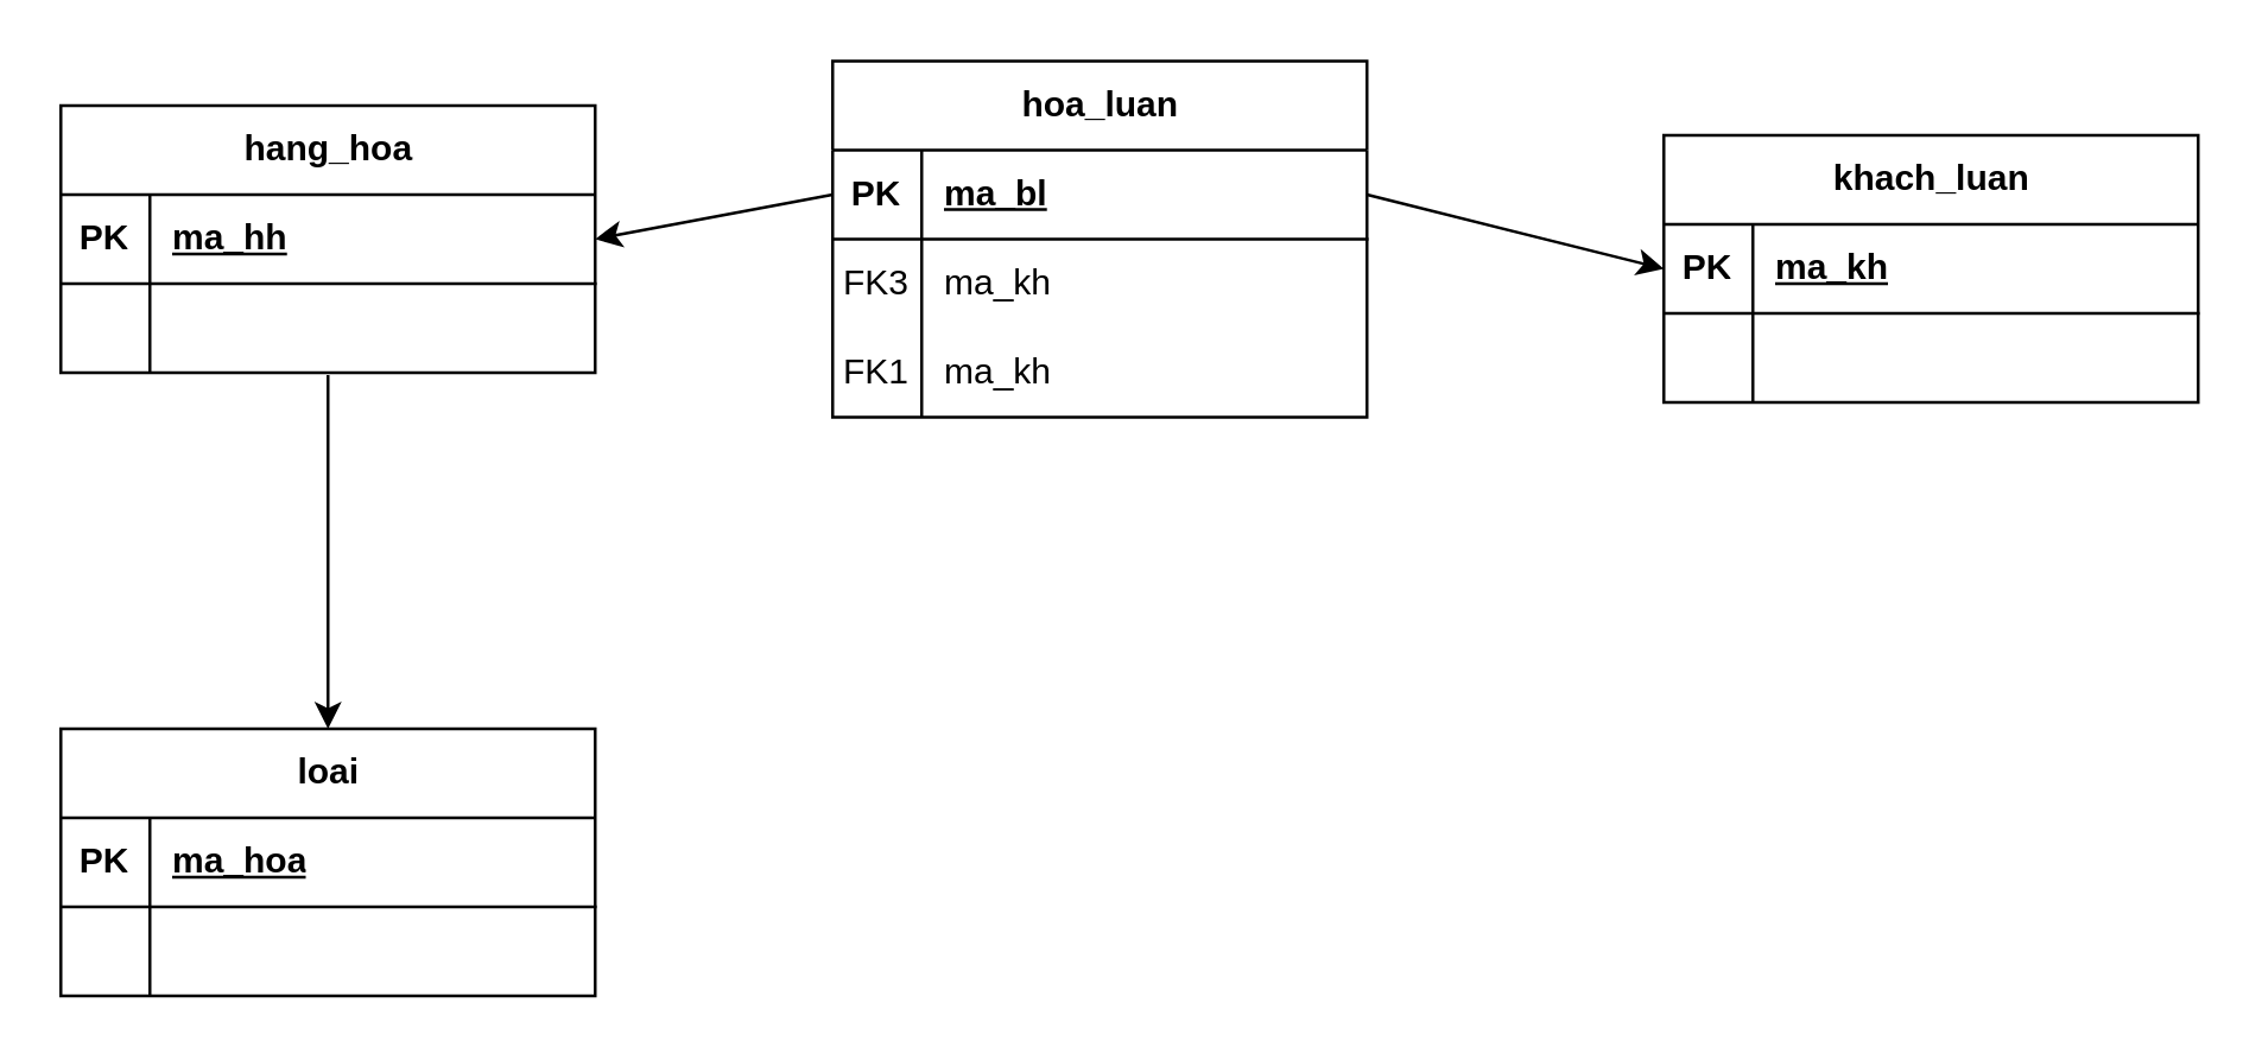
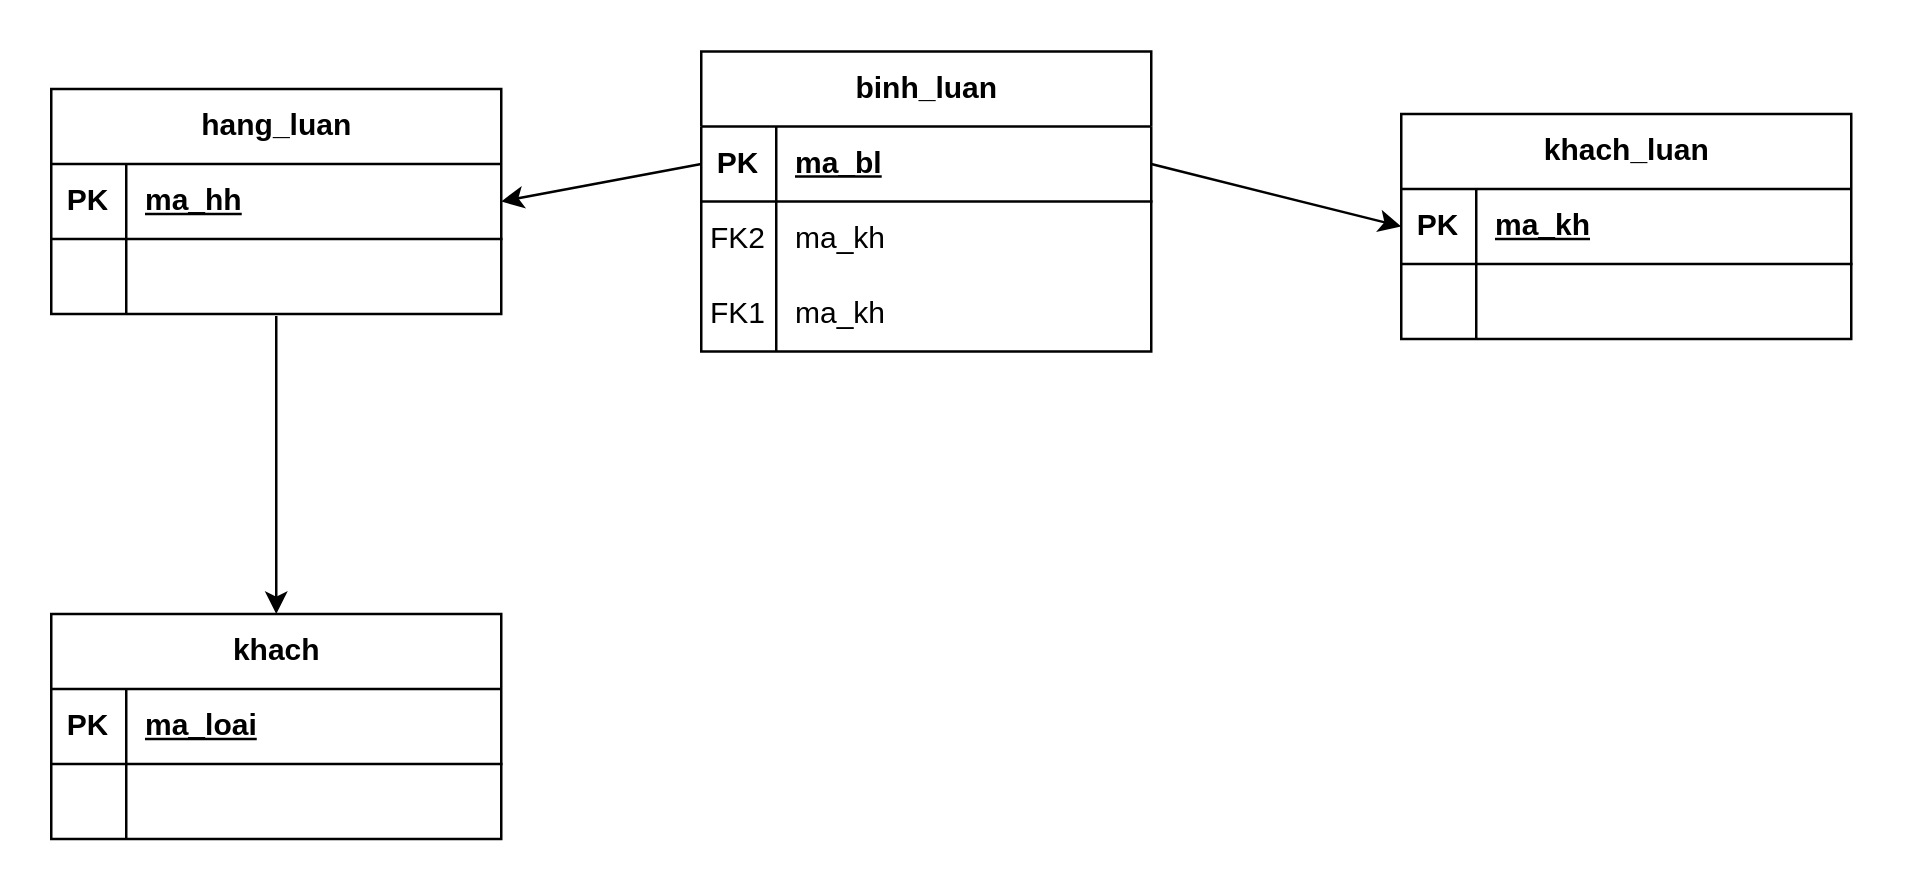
  <mxCell id="0" />
  <mxCell id="1" parent="0" />
- <mxCell id="2" value="loai" style="shape=table;startSize=30;container=1;collapsible=1;childLayout=tableLayout;fixedRows=1;rowLines=0;fontStyle=1;align=center;resizeLast=1;html=1;" vertex="1" parent="1"><mxGeometry x="20" y="245" width="180" height="90" as="geometry" /></mxCell>
+ <mxCell id="2" value="khach" style="shape=table;startSize=30;container=1;collapsible=1;childLayout=tableLayout;fixedRows=1;rowLines=0;fontStyle=1;align=center;resizeLast=1;html=1;" vertex="1" parent="1"><mxGeometry x="20" y="245" width="180" height="90" as="geometry" /></mxCell>
  <mxCell id="3" value="" style="shape=tableRow;horizontal=0;startSize=0;swimlaneHead=0;swimlaneBody=0;fillColor=none;collapsible=0;dropTarget=0;points=[[0,0.5],[1,0.5]];portConstraint=eastwest;top=0;left=0;right=0;bottom=1;" vertex="1" parent="2"><mxGeometry y="30" width="180" height="30" as="geometry" /></mxCell>
  <mxCell id="4" value="PK" style="shape=partialRectangle;connectable=0;fillColor=none;top=0;left=0;bottom=0;right=0;fontStyle=1;overflow=hidden;whiteSpace=wrap;html=1;" vertex="1" parent="3"><mxGeometry width="30" height="30" as="geometry"><mxRectangle width="30" height="30" as="alternateBounds" /></mxGeometry></mxCell>
- <mxCell id="5" value="ma_hoa" style="shape=partialRectangle;connectable=0;fillColor=none;top=0;left=0;bottom=0;right=0;align=left;spacingLeft=6;fontStyle=5;overflow=hidden;whiteSpace=wrap;html=1;" vertex="1" parent="3"><mxGeometry x="30" width="150" height="30" as="geometry"><mxRectangle width="150" height="30" as="alternateBounds" /></mxGeometry></mxCell>
+ <mxCell id="5" value="ma_loai" style="shape=partialRectangle;connectable=0;fillColor=none;top=0;left=0;bottom=0;right=0;align=left;spacingLeft=6;fontStyle=5;overflow=hidden;whiteSpace=wrap;html=1;" vertex="1" parent="3"><mxGeometry x="30" width="150" height="30" as="geometry"><mxRectangle width="150" height="30" as="alternateBounds" /></mxGeometry></mxCell>
  <mxCell id="6" value="" style="shape=tableRow;horizontal=0;startSize=0;swimlaneHead=0;swimlaneBody=0;fillColor=none;collapsible=0;dropTarget=0;points=[[0,0.5],[1,0.5]];portConstraint=eastwest;top=0;left=0;right=0;bottom=0;" vertex="1" parent="2"><mxGeometry y="60" width="180" height="30" as="geometry" /></mxCell>
  <mxCell id="7" value="" style="shape=partialRectangle;connectable=0;fillColor=none;top=0;left=0;bottom=0;right=0;editable=1;overflow=hidden;whiteSpace=wrap;html=1;" vertex="1" parent="6"><mxGeometry width="30" height="30" as="geometry"><mxRectangle width="30" height="30" as="alternateBounds" /></mxGeometry></mxCell>
  <mxCell id="8" value="" style="shape=partialRectangle;connectable=0;fillColor=none;top=0;left=0;bottom=0;right=0;align=left;spacingLeft=6;overflow=hidden;whiteSpace=wrap;html=1;" vertex="1" parent="6"><mxGeometry x="30" width="150" height="30" as="geometry"><mxRectangle width="150" height="30" as="alternateBounds" /></mxGeometry></mxCell>
- <mxCell id="9" value="hang_hoa" style="shape=table;startSize=30;container=1;collapsible=1;childLayout=tableLayout;fixedRows=1;rowLines=0;fontStyle=1;align=center;resizeLast=1;html=1;" vertex="1" parent="1"><mxGeometry x="20" y="35" width="180" height="90" as="geometry" /></mxCell>
+ <mxCell id="9" value="hang_luan" style="shape=table;startSize=30;container=1;collapsible=1;childLayout=tableLayout;fixedRows=1;rowLines=0;fontStyle=1;align=center;resizeLast=1;html=1;" vertex="1" parent="1"><mxGeometry x="20" y="35" width="180" height="90" as="geometry" /></mxCell>
  <mxCell id="10" value="" style="shape=tableRow;horizontal=0;startSize=0;swimlaneHead=0;swimlaneBody=0;fillColor=none;collapsible=0;dropTarget=0;points=[[0,0.5],[1,0.5]];portConstraint=eastwest;top=0;left=0;right=0;bottom=1;" vertex="1" parent="9"><mxGeometry y="30" width="180" height="30" as="geometry" /></mxCell>
  <mxCell id="11" value="PK" style="shape=partialRectangle;connectable=0;fillColor=none;top=0;left=0;bottom=0;right=0;fontStyle=1;overflow=hidden;whiteSpace=wrap;html=1;" vertex="1" parent="10"><mxGeometry width="30" height="30" as="geometry"><mxRectangle width="30" height="30" as="alternateBounds" /></mxGeometry></mxCell>
  <mxCell id="12" value="ma_hh" style="shape=partialRectangle;connectable=0;fillColor=none;top=0;left=0;bottom=0;right=0;align=left;spacingLeft=6;fontStyle=5;overflow=hidden;whiteSpace=wrap;html=1;" vertex="1" parent="10"><mxGeometry x="30" width="150" height="30" as="geometry"><mxRectangle width="150" height="30" as="alternateBounds" /></mxGeometry></mxCell>
  <mxCell id="13" value="" style="shape=tableRow;horizontal=0;startSize=0;swimlaneHead=0;swimlaneBody=0;fillColor=none;collapsible=0;dropTarget=0;points=[[0,0.5],[1,0.5]];portConstraint=eastwest;top=0;left=0;right=0;bottom=0;" vertex="1" parent="9"><mxGeometry y="60" width="180" height="30" as="geometry" /></mxCell>
  <mxCell id="14" value="" style="shape=partialRectangle;connectable=0;fillColor=none;top=0;left=0;bottom=0;right=0;editable=1;overflow=hidden;whiteSpace=wrap;html=1;" vertex="1" parent="13"><mxGeometry width="30" height="30" as="geometry"><mxRectangle width="30" height="30" as="alternateBounds" /></mxGeometry></mxCell>
  <mxCell id="15" value="" style="shape=partialRectangle;connectable=0;fillColor=none;top=0;left=0;bottom=0;right=0;align=left;spacingLeft=6;overflow=hidden;whiteSpace=wrap;html=1;" vertex="1" parent="13"><mxGeometry x="30" width="150" height="30" as="geometry"><mxRectangle width="150" height="30" as="alternateBounds" /></mxGeometry></mxCell>
  <mxCell id="16" value="khach_luan" style="shape=table;startSize=30;container=1;collapsible=1;childLayout=tableLayout;fixedRows=1;rowLines=0;fontStyle=1;align=center;resizeLast=1;html=1;" vertex="1" parent="1"><mxGeometry x="560" y="45" width="180" height="90" as="geometry" /></mxCell>
  <mxCell id="17" value="" style="shape=tableRow;horizontal=0;startSize=0;swimlaneHead=0;swimlaneBody=0;fillColor=none;collapsible=0;dropTarget=0;points=[[0,0.5],[1,0.5]];portConstraint=eastwest;top=0;left=0;right=0;bottom=1;" vertex="1" parent="16"><mxGeometry y="30" width="180" height="30" as="geometry" /></mxCell>
  <mxCell id="18" value="PK" style="shape=partialRectangle;connectable=0;fillColor=none;top=0;left=0;bottom=0;right=0;fontStyle=1;overflow=hidden;whiteSpace=wrap;html=1;" vertex="1" parent="17"><mxGeometry width="30" height="30" as="geometry"><mxRectangle width="30" height="30" as="alternateBounds" /></mxGeometry></mxCell>
  <mxCell id="19" value="ma_kh" style="shape=partialRectangle;connectable=0;fillColor=none;top=0;left=0;bottom=0;right=0;align=left;spacingLeft=6;fontStyle=5;overflow=hidden;whiteSpace=wrap;html=1;" vertex="1" parent="17"><mxGeometry x="30" width="150" height="30" as="geometry"><mxRectangle width="150" height="30" as="alternateBounds" /></mxGeometry></mxCell>
  <mxCell id="20" value="" style="shape=tableRow;horizontal=0;startSize=0;swimlaneHead=0;swimlaneBody=0;fillColor=none;collapsible=0;dropTarget=0;points=[[0,0.5],[1,0.5]];portConstraint=eastwest;top=0;left=0;right=0;bottom=0;" vertex="1" parent="16"><mxGeometry y="60" width="180" height="30" as="geometry" /></mxCell>
  <mxCell id="21" value="" style="shape=partialRectangle;connectable=0;fillColor=none;top=0;left=0;bottom=0;right=0;editable=1;overflow=hidden;whiteSpace=wrap;html=1;" vertex="1" parent="20"><mxGeometry width="30" height="30" as="geometry"><mxRectangle width="30" height="30" as="alternateBounds" /></mxGeometry></mxCell>
  <mxCell id="22" value="" style="shape=partialRectangle;connectable=0;fillColor=none;top=0;left=0;bottom=0;right=0;align=left;spacingLeft=6;overflow=hidden;whiteSpace=wrap;html=1;" vertex="1" parent="20"><mxGeometry x="30" width="150" height="30" as="geometry"><mxRectangle width="150" height="30" as="alternateBounds" /></mxGeometry></mxCell>
- <mxCell id="23" value="hoa_luan" style="shape=table;startSize=30;container=1;collapsible=1;childLayout=tableLayout;fixedRows=1;rowLines=0;fontStyle=1;align=center;resizeLast=1;html=1;" vertex="1" parent="1"><mxGeometry x="280" y="20" width="180" height="120" as="geometry" /></mxCell>
+ <mxCell id="23" value="binh_luan" style="shape=table;startSize=30;container=1;collapsible=1;childLayout=tableLayout;fixedRows=1;rowLines=0;fontStyle=1;align=center;resizeLast=1;html=1;" vertex="1" parent="1"><mxGeometry x="280" y="20" width="180" height="120" as="geometry" /></mxCell>
  <mxCell id="24" value="" style="shape=tableRow;horizontal=0;startSize=0;swimlaneHead=0;swimlaneBody=0;fillColor=none;collapsible=0;dropTarget=0;points=[[0,0.5],[1,0.5]];portConstraint=eastwest;top=0;left=0;right=0;bottom=1;" vertex="1" parent="23"><mxGeometry y="30" width="180" height="30" as="geometry" /></mxCell>
  <mxCell id="25" value="PK" style="shape=partialRectangle;connectable=0;fillColor=none;top=0;left=0;bottom=0;right=0;fontStyle=1;overflow=hidden;whiteSpace=wrap;html=1;" vertex="1" parent="24"><mxGeometry width="30" height="30" as="geometry"><mxRectangle width="30" height="30" as="alternateBounds" /></mxGeometry></mxCell>
  <mxCell id="26" value="ma_bl" style="shape=partialRectangle;connectable=0;fillColor=none;top=0;left=0;bottom=0;right=0;align=left;spacingLeft=6;fontStyle=5;overflow=hidden;whiteSpace=wrap;html=1;" vertex="1" parent="24"><mxGeometry x="30" width="150" height="30" as="geometry"><mxRectangle width="150" height="30" as="alternateBounds" /></mxGeometry></mxCell>
  <mxCell id="27" value="" style="shape=tableRow;horizontal=0;startSize=0;swimlaneHead=0;swimlaneBody=0;fillColor=none;collapsible=0;dropTarget=0;points=[[0,0.5],[1,0.5]];portConstraint=eastwest;top=0;left=0;right=0;bottom=0;" vertex="1" parent="23"><mxGeometry y="60" width="180" height="30" as="geometry" /></mxCell>
- <mxCell id="28" value="FK3" style="shape=partialRectangle;connectable=0;fillColor=none;top=0;left=0;bottom=0;right=0;editable=1;overflow=hidden;whiteSpace=wrap;html=1;" vertex="1" parent="27"><mxGeometry width="30" height="30" as="geometry"><mxRectangle width="30" height="30" as="alternateBounds" /></mxGeometry></mxCell>
+ <mxCell id="28" value="FK2" style="shape=partialRectangle;connectable=0;fillColor=none;top=0;left=0;bottom=0;right=0;editable=1;overflow=hidden;whiteSpace=wrap;html=1;" vertex="1" parent="27"><mxGeometry width="30" height="30" as="geometry"><mxRectangle width="30" height="30" as="alternateBounds" /></mxGeometry></mxCell>
  <mxCell id="29" value="ma_kh" style="shape=partialRectangle;connectable=0;fillColor=none;top=0;left=0;bottom=0;right=0;align=left;spacingLeft=6;overflow=hidden;whiteSpace=wrap;html=1;" vertex="1" parent="27"><mxGeometry x="30" width="150" height="30" as="geometry"><mxRectangle width="150" height="30" as="alternateBounds" /></mxGeometry></mxCell>
  <mxCell id="30" value="" style="shape=tableRow;horizontal=0;startSize=0;swimlaneHead=0;swimlaneBody=0;fillColor=none;collapsible=0;dropTarget=0;points=[[0,0.5],[1,0.5]];portConstraint=eastwest;top=0;left=0;right=0;bottom=0;" vertex="1" parent="23"><mxGeometry y="90" width="180" height="30" as="geometry" /></mxCell>
  <mxCell id="31" value="FK1" style="shape=partialRectangle;connectable=0;fillColor=none;top=0;left=0;bottom=0;right=0;editable=1;overflow=hidden;whiteSpace=wrap;html=1;" vertex="1" parent="30"><mxGeometry width="30" height="30" as="geometry"><mxRectangle width="30" height="30" as="alternateBounds" /></mxGeometry></mxCell>
  <mxCell id="32" value="ma_kh" style="shape=partialRectangle;connectable=0;fillColor=none;top=0;left=0;bottom=0;right=0;align=left;spacingLeft=6;overflow=hidden;whiteSpace=wrap;html=1;" vertex="1" parent="30"><mxGeometry x="30" width="150" height="30" as="geometry"><mxRectangle width="150" height="30" as="alternateBounds" /></mxGeometry></mxCell>
  <mxCell id="33" value="" style="endArrow=classic;html=1;rounded=0;exitX=0.5;exitY=1.027;exitDx=0;exitDy=0;exitPerimeter=0;entryX=0.5;entryY=0;entryDx=0;entryDy=0;" edge="1" parent="1" source="13" target="2"><mxGeometry width="50" height="50" relative="1" as="geometry"><mxPoint x="210" y="205" as="sourcePoint" /><mxPoint x="260" y="155" as="targetPoint" /></mxGeometry></mxCell>
  <mxCell id="34" value="" style="endArrow=classic;html=1;rounded=0;entryX=1;entryY=0.5;entryDx=0;entryDy=0;exitX=0;exitY=0.5;exitDx=0;exitDy=0;" edge="1" parent="1" source="24" target="10"><mxGeometry width="50" height="50" relative="1" as="geometry"><mxPoint x="330" y="255" as="sourcePoint" /><mxPoint x="380" y="205" as="targetPoint" /></mxGeometry></mxCell>
  <mxCell id="35" value="" style="endArrow=classic;html=1;rounded=0;entryX=0;entryY=0.5;entryDx=0;entryDy=0;exitX=1;exitY=0.5;exitDx=0;exitDy=0;" edge="1" parent="1" source="24" target="17"><mxGeometry width="50" height="50" relative="1" as="geometry"><mxPoint x="330" y="255" as="sourcePoint" /><mxPoint x="380" y="205" as="targetPoint" /></mxGeometry></mxCell>
